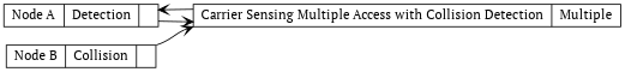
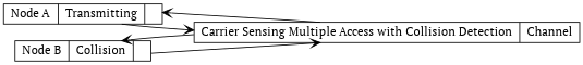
  digraph {
    fontname="PT Serif"
    rankdir=LR
    node [fontname="PT Serif" shape=record]
    edge [arrowhead=vee fontname="PT Serif" headport=Carrier tailport=Transmitting]
-   n1 [height=.1 label="{Node A|Detection|}"]
+   n1 [height=.1 label="{Node A|Transmitting|}"]
    n2 [height=.1 label="{Node B|Collision|}"]
-   n3 [height=.1 label="{Carrier Sensing Multiple Access with Collision Detection|Multiple}"]
+   n3 [height=.1 label="{Carrier Sensing Multiple Access with Collision Detection|Channel}"]
    subgraph sub_1 {
      rank=same
      n1
      n2
    }
    n1 -> n3
    n2 -> n3
    n3 -> n1 [tailport=Carrier]
+   n3 -> n2 [tailport=Carrier]
  }
